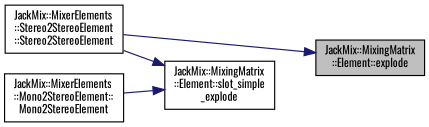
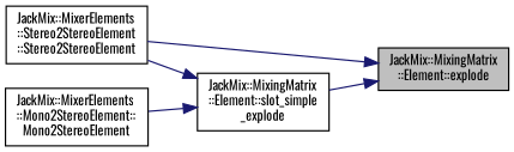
  digraph {
    rankdir=RL
    fontname=Oswald
    node [color=black fillcolor=white fontname=Oswald fontsize=10 shape=record style=filled]
    edge [color=midnightblue dir=back fontname=Oswald fontsize=10 labelfontname=Helvetica labelfontsize=10 style=solid]
    n1 [fillcolor=grey75 fontcolor=black height=0.2 label="JackMix::MixingMatrix\l::Element::explode" width=0.4]
    n2 [height=0.2 label="JackMix::MixingMatrix\l::Element::slot_simple\l_explode" width=0.4]
    n3 [height=0.2 label="JackMix::MixerElements\l::Stereo2StereoElement\l::Stereo2StereoElement" width=0.4]
    n4 [height=0.2 label="JackMix::MixerElements\l::Mono2StereoElement::\lMono2StereoElement" width=0.4]
+   n1 -> n2
    n1 -> n3
    n2 -> n3
    n2 -> n4
  }
